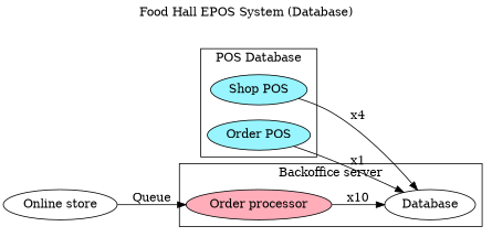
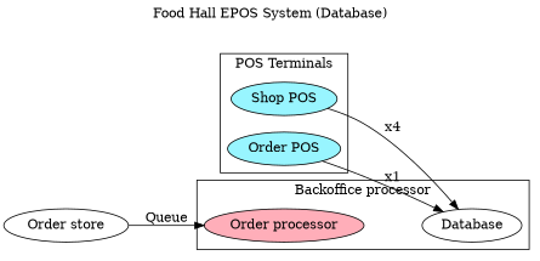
  digraph {
    label="Food Hall EPOS System (Database)"
    labelloc=t
    rankdir=LR
    node [style=filled]
    n1 [fillcolor=cadetblue1 label="Shop POS"]
    n2 [fillcolor=cadetblue1 label="Order POS"]
    n3 [label=Database style=""]
    n4 [fillcolor=lightpink1 label="Order processor"]
-   n5 [label="Online store" style=""]
+   n5 [label="Order store" style=""]
    subgraph cluster_1 {
-     label="POS Database"
+     label="POS Terminals"
      n1
      n2
    }
    subgraph cluster_2 {
-     label="Backoffice server"
+     label="Backoffice processor"
      n3
      n4
    }
    n1 -> n3 [label=x4]
    n2 -> n3 [label=x1]
-   n4 -> n3 [label=x10]
    n5 -> n4 [label=Queue]
  }
